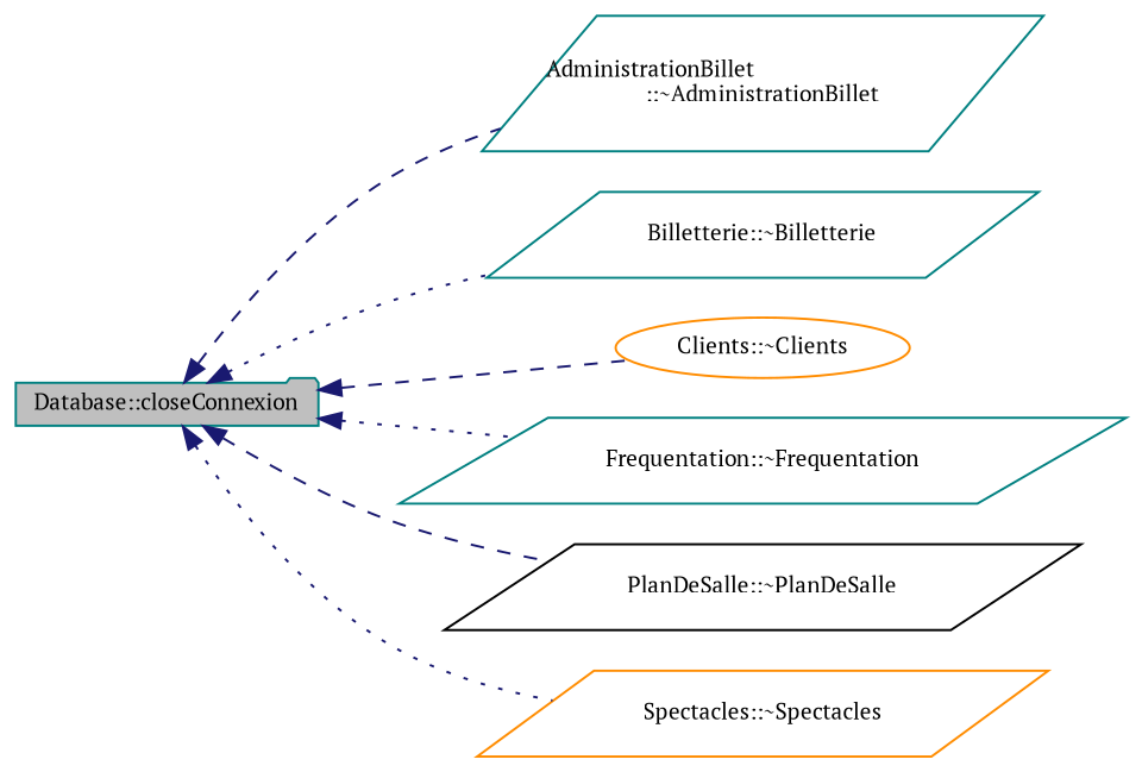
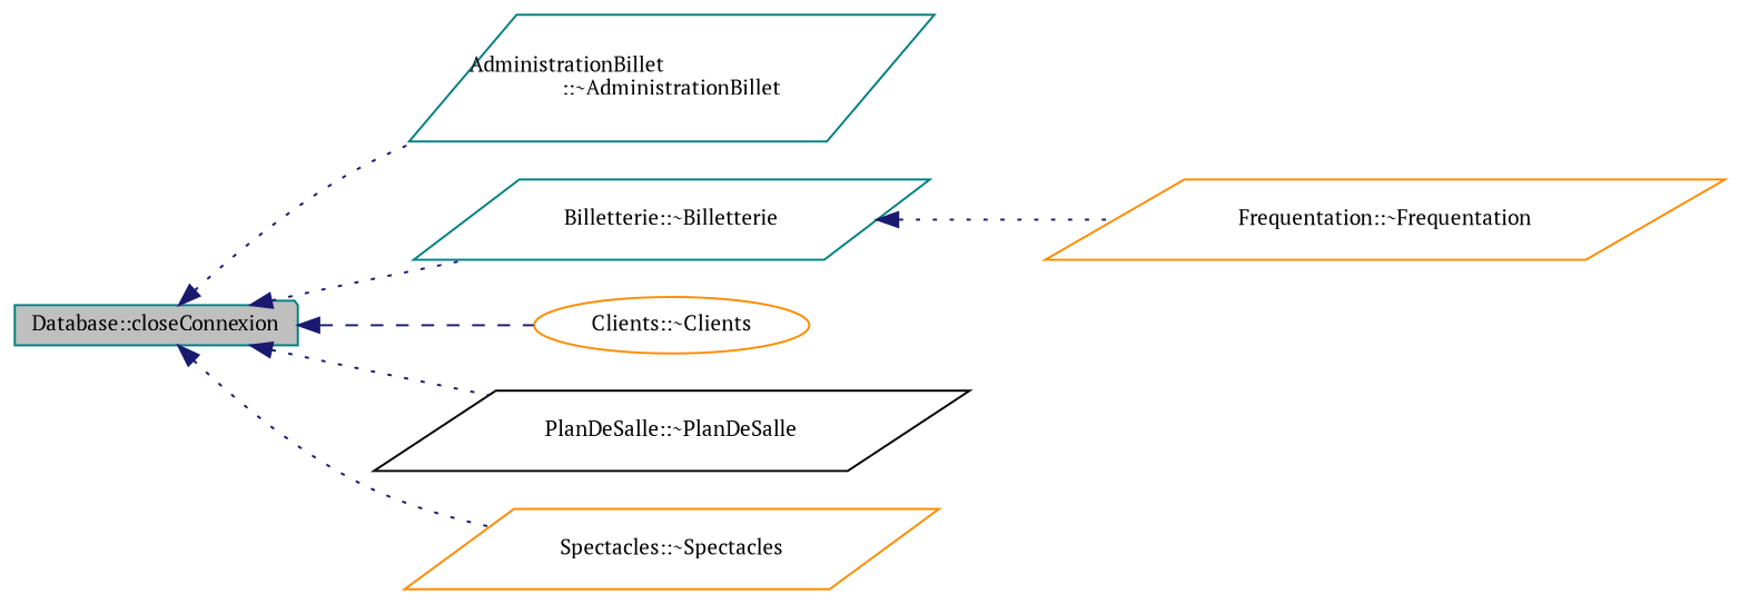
  digraph {
    fontname="PT Serif"
    rankdir=LR
    node [color=teal fillcolor=white fontname="PT Serif" fontsize=10 shape=parallelogram style=filled]
    edge [color=midnightblue dir=back fontname="PT Serif" fontsize=10 labelfontname=Helvetica labelfontsize=10 style=dotted]
    n1 [fillcolor=grey75 fontcolor=black height=0.2 label="Database::closeConnexion" shape=folder width=0.4]
    n2 [height=0.2 label="AdministrationBillet\l::~AdministrationBillet" width=0.4]
    n3 [height=0.2 label="Billetterie::~Billetterie" width=0.4]
    n4 [color=darkorange height=0.2 label="Clients::~Clients" shape=ellipse width=0.4]
-   n5 [height=0.2 label="Frequentation::~Frequentation" width=0.4]
+   n5 [color=darkorange height=0.2 label="Frequentation::~Frequentation" width=0.4]
    n6 [color=black height=0.2 label="PlanDeSalle::~PlanDeSalle" width=0.4]
    n7 [color=darkorange height=0.2 label="Spectacles::~Spectacles" width=0.4]
-   n1 -> n2 [style=dashed]
+   n1 -> n2
    n1 -> n3
    n1 -> n4 [style=dashed]
-   n1 -> n5
-   n1 -> n6 [style=dashed]
+   n3 -> n5
+   n1 -> n6
    n1 -> n7
  }
